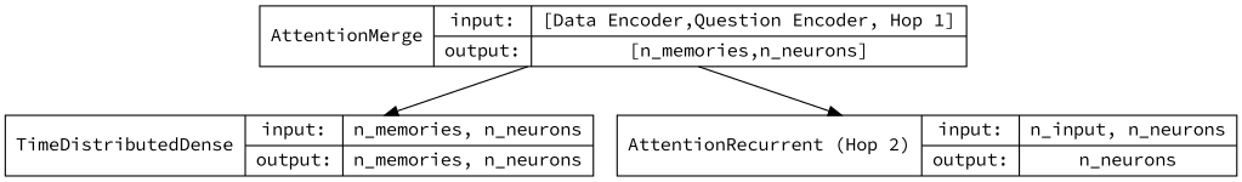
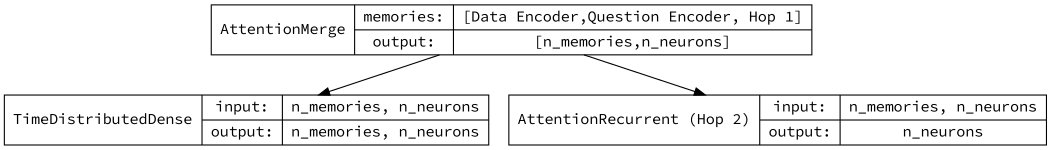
  digraph {
    fontname="Source Code Pro"
    node [fontname="Source Code Pro" shape=record]
    edge [fontname="Source Code Pro"]
-   n1 [label="AttentionMerge\n|{input:|output:}|{{[Data Encoder,Question Encoder, Hop 1]}|{[n_memories,n_neurons]}}"]
+   n1 [label="AttentionMerge\n|{memories:|output:}|{{[Data Encoder,Question Encoder, Hop 1]}|{[n_memories,n_neurons]}}"]
    n2 [label="TimeDistributedDense\n|{input:|output:}|{{n_memories, n_neurons}|{n_memories, n_neurons}}"]
-   n3 [label="AttentionRecurrent (Hop 2)\n|{input:|output:}|{{n_input, n_neurons}|{n_neurons}}"]
+   n3 [label="AttentionRecurrent (Hop 2)\n|{input:|output:}|{{n_memories, n_neurons}|{n_neurons}}"]
    n1 -> n2
    n1 -> n3
  }
